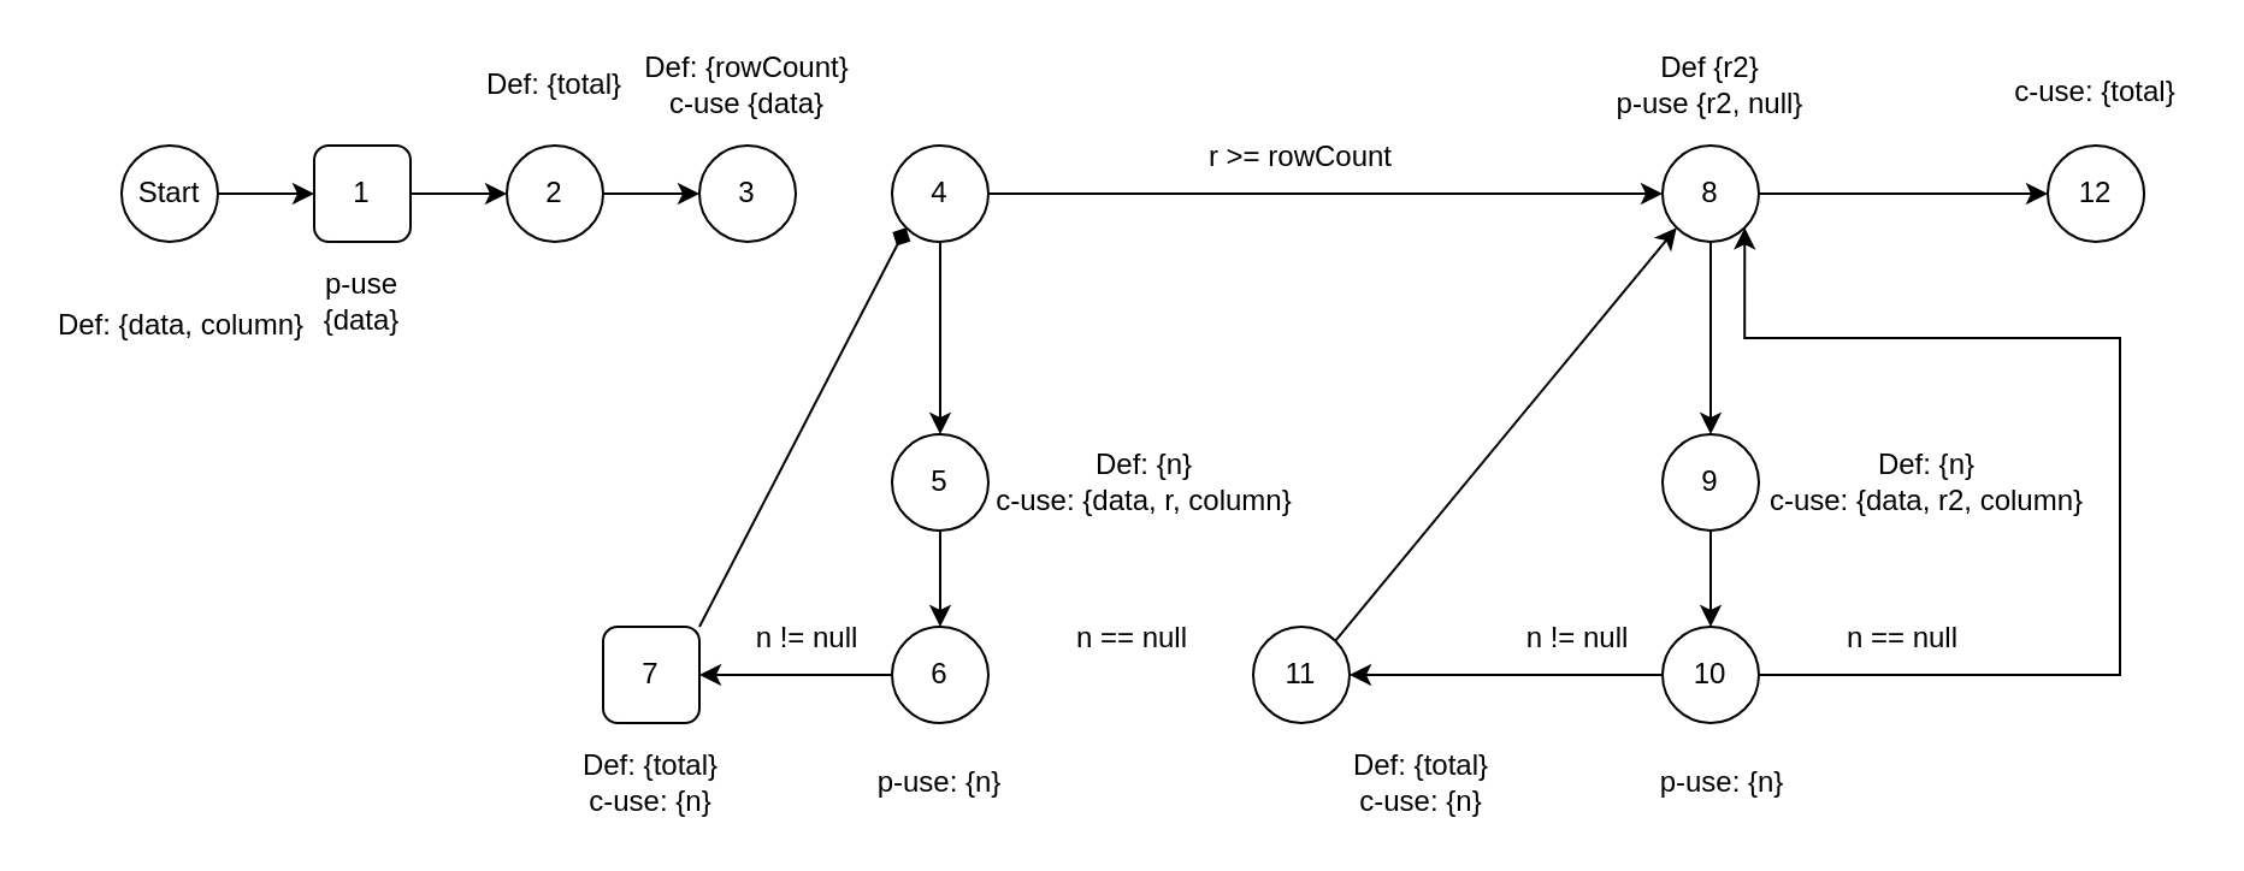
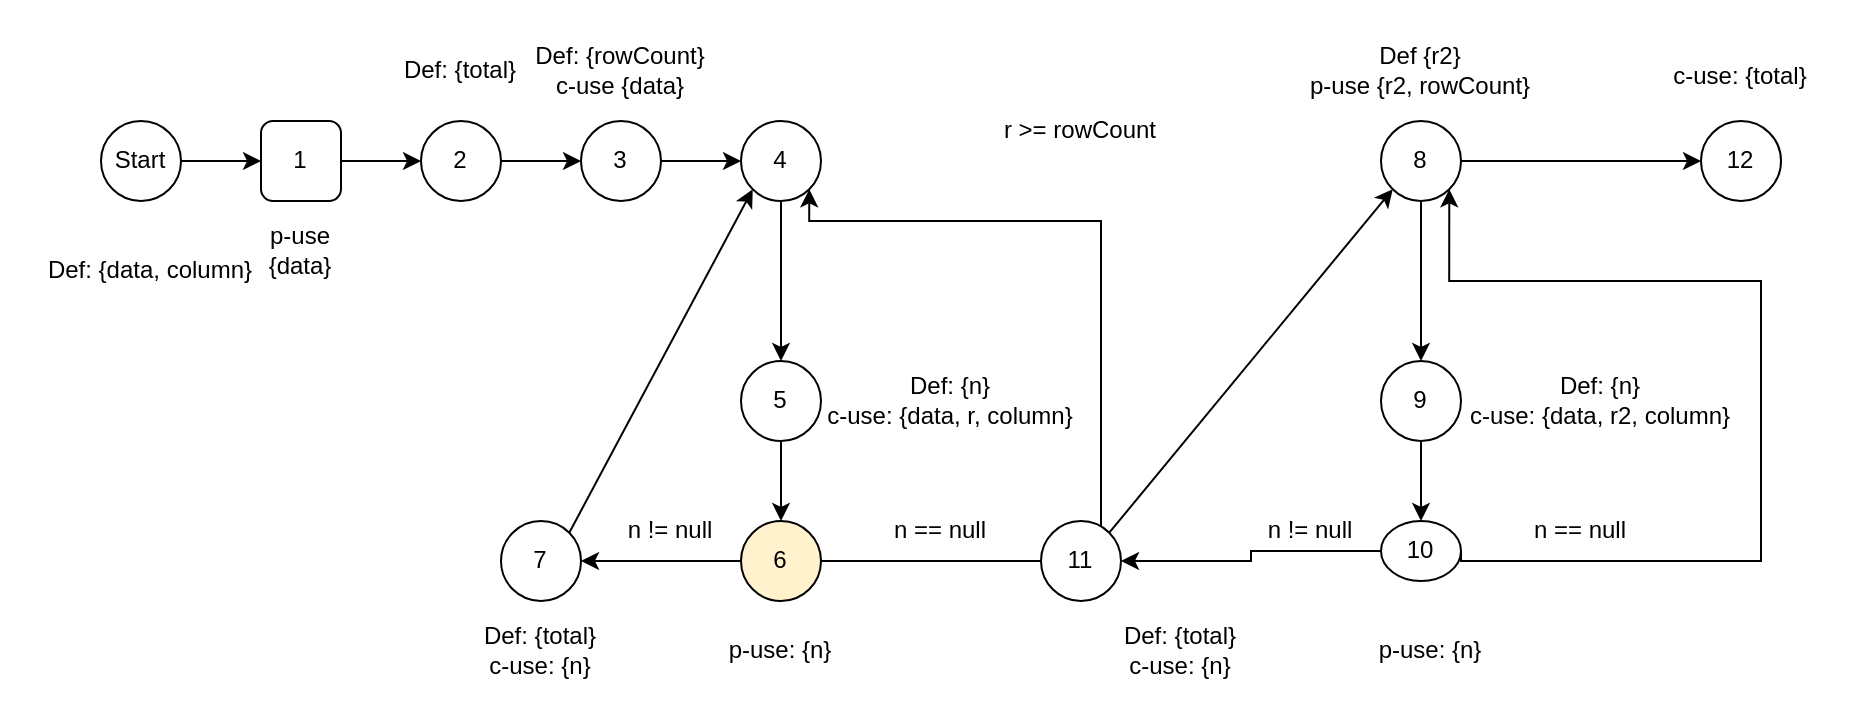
  <mxCell id="0" />
  <mxCell id="1" parent="0" />
  <mxCell id="2" style="edgeStyle=orthogonalEdgeStyle;rounded=0;orthogonalLoop=1;jettySize=auto;html=1;exitX=0.5;exitY=1;exitDx=0;exitDy=0;entryX=0.5;entryY=0;entryDx=0;entryDy=0;" edge="1" parent="1" source="4" target="23"><mxGeometry relative="1" as="geometry" /></mxCell>
  <mxCell id="3" style="edgeStyle=orthogonalEdgeStyle;rounded=0;orthogonalLoop=1;jettySize=auto;html=1;exitX=1;exitY=0.5;exitDx=0;exitDy=0;entryX=0;entryY=0.5;entryDx=0;entryDy=0;" edge="1" parent="1" source="4" target="29"><mxGeometry relative="1" as="geometry" /></mxCell>
  <mxCell id="4" value="8" style="ellipse;whiteSpace=wrap;html=1;aspect=fixed;" vertex="1" parent="1"><mxGeometry x="690" y="60" width="40" height="40" as="geometry" /></mxCell>
  <mxCell id="5" style="edgeStyle=orthogonalEdgeStyle;rounded=0;orthogonalLoop=1;jettySize=auto;html=1;exitX=1;exitY=0.5;exitDx=0;exitDy=0;entryX=0;entryY=0.5;entryDx=0;entryDy=0;" edge="1" parent="1" source="6" target="9"><mxGeometry relative="1" as="geometry" /></mxCell>
  <mxCell id="6" value="2" style="ellipse;whiteSpace=wrap;html=1;aspect=fixed;" vertex="1" parent="1"><mxGeometry x="210" y="60" width="40" height="40" as="geometry" /></mxCell>
  <mxCell id="7" value="&lt;div&gt;Def: {data, column}&lt;/div&gt;" style="text;html=1;align=center;verticalAlign=middle;whiteSpace=wrap;rounded=0;" vertex="1" parent="1"><mxGeometry x="20" y="120" width="110" height="30" as="geometry" /></mxCell>
+ <mxCell id="8" style="edgeStyle=orthogonalEdgeStyle;rounded=0;orthogonalLoop=1;jettySize=auto;html=1;exitX=1;exitY=0.5;exitDx=0;exitDy=0;" edge="1" parent="1" source="9" target="12"><mxGeometry relative="1" as="geometry" /></mxCell>
  <mxCell id="9" value="3" style="ellipse;whiteSpace=wrap;html=1;aspect=fixed;" vertex="1" parent="1"><mxGeometry x="290" y="60" width="40" height="40" as="geometry" /></mxCell>
  <mxCell id="10" style="edgeStyle=orthogonalEdgeStyle;rounded=0;orthogonalLoop=1;jettySize=auto;html=1;exitX=0.5;exitY=1;exitDx=0;exitDy=0;entryX=0.5;entryY=0;entryDx=0;entryDy=0;" edge="1" parent="1" source="12" target="16"><mxGeometry relative="1" as="geometry" /></mxCell>
- <mxCell id="11" style="edgeStyle=orthogonalEdgeStyle;rounded=0;orthogonalLoop=1;jettySize=auto;html=1;exitX=1;exitY=0.5;exitDx=0;exitDy=0;entryX=0;entryY=0.5;entryDx=0;entryDy=0;" edge="1" parent="1" source="12" target="4"><mxGeometry relative="1" as="geometry" /></mxCell>
  <mxCell id="12" value="4" style="ellipse;whiteSpace=wrap;html=1;aspect=fixed;" vertex="1" parent="1"><mxGeometry x="370" y="60" width="40" height="40" as="geometry" /></mxCell>
  <mxCell id="13" style="edgeStyle=orthogonalEdgeStyle;rounded=0;orthogonalLoop=1;jettySize=auto;html=1;exitX=1;exitY=0.5;exitDx=0;exitDy=0;entryX=0;entryY=0.5;entryDx=0;entryDy=0;" edge="1" parent="1" source="14" target="6"><mxGeometry relative="1" as="geometry" /></mxCell>
  <mxCell id="14" value="1" style="whiteSpace=wrap;html=1;aspect=fixed;rounded=1;" vertex="1" parent="1"><mxGeometry x="130" y="60" width="40" height="40" as="geometry" /></mxCell>
  <mxCell id="15" style="edgeStyle=orthogonalEdgeStyle;rounded=0;orthogonalLoop=1;jettySize=auto;html=1;exitX=0.5;exitY=1;exitDx=0;exitDy=0;entryX=0.5;entryY=0;entryDx=0;entryDy=0;" edge="1" parent="1" source="16" target="19"><mxGeometry relative="1" as="geometry" /></mxCell>
  <mxCell id="16" value="5" style="ellipse;whiteSpace=wrap;html=1;aspect=fixed;" vertex="1" parent="1"><mxGeometry x="370" y="180" width="40" height="40" as="geometry" /></mxCell>
  <mxCell id="17" style="edgeStyle=orthogonalEdgeStyle;rounded=0;orthogonalLoop=1;jettySize=auto;html=1;exitX=0;exitY=0.5;exitDx=0;exitDy=0;entryX=1;entryY=0.5;entryDx=0;entryDy=0;" edge="1" parent="1" source="19" target="21"><mxGeometry relative="1" as="geometry" /></mxCell>
- <mxCell id="19" value="6" style="ellipse;whiteSpace=wrap;html=1;aspect=fixed;" vertex="1" parent="1"><mxGeometry x="370" y="260" width="40" height="40" as="geometry" /></mxCell>
- <mxCell id="20" style="rounded=0;orthogonalLoop=1;jettySize=auto;html=1;exitX=1;exitY=0;exitDx=0;exitDy=0;entryX=0;entryY=1;entryDx=0;entryDy=0;endArrow=diamond;" edge="1" parent="1" source="21" target="12"><mxGeometry relative="1" as="geometry" /></mxCell>
- <mxCell id="21" value="7" style="whiteSpace=wrap;html=1;aspect=fixed;rounded=1;" vertex="1" parent="1"><mxGeometry x="250" y="260" width="40" height="40" as="geometry" /></mxCell>
+ <mxCell id="18" style="edgeStyle=orthogonalEdgeStyle;rounded=0;orthogonalLoop=1;jettySize=auto;html=1;exitX=1;exitY=0.5;exitDx=0;exitDy=0;entryX=1;entryY=1;entryDx=0;entryDy=0;" edge="1" parent="1" source="19" target="12"><mxGeometry relative="1" as="geometry"><Array as="points"><mxPoint x="550" y="280" /><mxPoint x="550" y="110" /><mxPoint x="404" y="110" /></Array></mxGeometry></mxCell>
+ <mxCell id="19" value="6" style="ellipse;whiteSpace=wrap;html=1;aspect=fixed;fillColor=#fff2cc;" vertex="1" parent="1"><mxGeometry x="370" y="260" width="40" height="40" as="geometry" /></mxCell>
+ <mxCell id="20" style="rounded=0;orthogonalLoop=1;jettySize=auto;html=1;exitX=1;exitY=0;exitDx=0;exitDy=0;entryX=0;entryY=1;entryDx=0;entryDy=0;" edge="1" parent="1" source="21" target="12"><mxGeometry relative="1" as="geometry" /></mxCell>
+ <mxCell id="21" value="7" style="ellipse;whiteSpace=wrap;html=1;aspect=fixed;" vertex="1" parent="1"><mxGeometry x="250" y="260" width="40" height="40" as="geometry" /></mxCell>
  <mxCell id="22" style="edgeStyle=orthogonalEdgeStyle;rounded=0;orthogonalLoop=1;jettySize=auto;html=1;exitX=0.5;exitY=1;exitDx=0;exitDy=0;entryX=0.5;entryY=0;entryDx=0;entryDy=0;" edge="1" parent="1" source="23" target="26"><mxGeometry relative="1" as="geometry" /></mxCell>
  <mxCell id="23" value="9" style="ellipse;whiteSpace=wrap;html=1;aspect=fixed;" vertex="1" parent="1"><mxGeometry x="690" y="180" width="40" height="40" as="geometry" /></mxCell>
  <mxCell id="24" style="edgeStyle=orthogonalEdgeStyle;rounded=0;orthogonalLoop=1;jettySize=auto;html=1;exitX=0;exitY=0.5;exitDx=0;exitDy=0;entryX=1;entryY=0.5;entryDx=0;entryDy=0;" edge="1" parent="1" source="26" target="28"><mxGeometry relative="1" as="geometry" /></mxCell>
  <mxCell id="25" style="edgeStyle=orthogonalEdgeStyle;rounded=0;orthogonalLoop=1;jettySize=auto;html=1;exitX=1;exitY=0.5;exitDx=0;exitDy=0;entryX=1;entryY=1;entryDx=0;entryDy=0;" edge="1" parent="1" source="26" target="4"><mxGeometry relative="1" as="geometry"><Array as="points"><mxPoint x="880" y="280" /><mxPoint x="880" y="140" /><mxPoint x="724" y="140" /></Array></mxGeometry></mxCell>
- <mxCell id="26" value="10" style="ellipse;whiteSpace=wrap;html=1;aspect=fixed;" vertex="1" parent="1"><mxGeometry x="690" y="260" width="40" height="40" as="geometry" /></mxCell>
+ <mxCell id="26" value="10" style="ellipse;whiteSpace=wrap;html=1;aspect=fixed;" vertex="1" parent="1"><mxGeometry x="690" y="260" width="40" height="30" as="geometry" /></mxCell>
  <mxCell id="27" style="rounded=0;orthogonalLoop=1;jettySize=auto;html=1;exitX=1;exitY=0;exitDx=0;exitDy=0;entryX=0;entryY=1;entryDx=0;entryDy=0;" edge="1" parent="1" source="28" target="4"><mxGeometry relative="1" as="geometry" /></mxCell>
  <mxCell id="28" value="11" style="ellipse;whiteSpace=wrap;html=1;aspect=fixed;" vertex="1" parent="1"><mxGeometry x="520" y="260" width="40" height="40" as="geometry" /></mxCell>
  <mxCell id="29" value="12" style="ellipse;whiteSpace=wrap;html=1;aspect=fixed;" vertex="1" parent="1"><mxGeometry x="850" y="60" width="40" height="40" as="geometry" /></mxCell>
  <mxCell id="30" value="p-use {data}" style="text;html=1;align=center;verticalAlign=middle;whiteSpace=wrap;rounded=0;" vertex="1" parent="1"><mxGeometry x="120" y="110" width="60" height="30" as="geometry" /></mxCell>
  <mxCell id="31" value="Def: {total}" style="text;html=1;align=center;verticalAlign=middle;whiteSpace=wrap;rounded=0;" vertex="1" parent="1"><mxGeometry x="200" y="20" width="60" height="30" as="geometry" /></mxCell>
  <mxCell id="32" style="edgeStyle=orthogonalEdgeStyle;rounded=0;orthogonalLoop=1;jettySize=auto;html=1;exitX=1;exitY=0.5;exitDx=0;exitDy=0;entryX=0;entryY=0.5;entryDx=0;entryDy=0;" edge="1" parent="1" source="33" target="14"><mxGeometry relative="1" as="geometry" /></mxCell>
  <mxCell id="33" value="Start" style="ellipse;whiteSpace=wrap;html=1;aspect=fixed;" vertex="1" parent="1"><mxGeometry x="50" y="60" width="40" height="40" as="geometry" /></mxCell>
  <mxCell id="34" value="Def: {rowCount}&lt;div&gt;c-use {data}&lt;/div&gt;" style="text;html=1;align=center;verticalAlign=middle;whiteSpace=wrap;rounded=0;" vertex="1" parent="1"><mxGeometry x="265" y="20" width="90" height="30" as="geometry" /></mxCell>
  <mxCell id="35" value="Def: {n}&lt;div&gt;c-use: {data, r, column}&lt;/div&gt;" style="text;html=1;align=center;verticalAlign=middle;whiteSpace=wrap;rounded=0;" vertex="1" parent="1"><mxGeometry x="410" y="185" width="130" height="30" as="geometry" /></mxCell>
  <mxCell id="36" value="p-use: {n}" style="text;html=1;align=center;verticalAlign=middle;whiteSpace=wrap;rounded=0;" vertex="1" parent="1"><mxGeometry x="355" y="310" width="70" height="30" as="geometry" /></mxCell>
  <mxCell id="37" value="Def: {total}&lt;div&gt;c-use: {n}&lt;/div&gt;" style="text;html=1;align=center;verticalAlign=middle;whiteSpace=wrap;rounded=0;" vertex="1" parent="1"><mxGeometry x="230" y="310" width="80" height="30" as="geometry" /></mxCell>
  <mxCell id="38" value="n != null" style="text;html=1;align=center;verticalAlign=middle;whiteSpace=wrap;rounded=0;" vertex="1" parent="1"><mxGeometry x="310" y="250" width="50" height="30" as="geometry" /></mxCell>
  <mxCell id="39" value="n == null" style="text;html=1;align=center;verticalAlign=middle;whiteSpace=wrap;rounded=0;" vertex="1" parent="1"><mxGeometry x="440" y="250" width="60" height="30" as="geometry" /></mxCell>
  <mxCell id="40" value="r &amp;gt;= rowCount" style="text;html=1;align=center;verticalAlign=middle;whiteSpace=wrap;rounded=0;" vertex="1" parent="1"><mxGeometry x="500" y="50" width="80" height="30" as="geometry" /></mxCell>
- <mxCell id="41" value="Def {r2}&lt;div&gt;p-use {r2, null}&lt;/div&gt;" style="text;html=1;align=center;verticalAlign=middle;whiteSpace=wrap;rounded=0;" vertex="1" parent="1"><mxGeometry x="650" y="20" width="120" height="30" as="geometry" /></mxCell>
+ <mxCell id="41" value="Def {r2}&lt;div&gt;p-use {r2, rowCount}&lt;/div&gt;" style="text;html=1;align=center;verticalAlign=middle;whiteSpace=wrap;rounded=0;" vertex="1" parent="1"><mxGeometry x="650" y="20" width="120" height="30" as="geometry" /></mxCell>
  <mxCell id="42" value="Def: {n}&lt;div&gt;c-use: {data, r2, column}&lt;/div&gt;" style="text;html=1;align=center;verticalAlign=middle;whiteSpace=wrap;rounded=0;" vertex="1" parent="1"><mxGeometry x="730" y="185" width="140" height="30" as="geometry" /></mxCell>
  <mxCell id="43" value="n == null" style="text;html=1;align=center;verticalAlign=middle;whiteSpace=wrap;rounded=0;" vertex="1" parent="1"><mxGeometry x="760" y="250" width="60" height="30" as="geometry" /></mxCell>
  <mxCell id="44" value="n != null" style="text;html=1;align=center;verticalAlign=middle;whiteSpace=wrap;rounded=0;" vertex="1" parent="1"><mxGeometry x="630" y="250" width="50" height="30" as="geometry" /></mxCell>
  <mxCell id="45" value="Def: {total}&lt;div&gt;c-use: {n}&lt;/div&gt;" style="text;html=1;align=center;verticalAlign=middle;whiteSpace=wrap;rounded=0;" vertex="1" parent="1"><mxGeometry x="550" y="310" width="80" height="30" as="geometry" /></mxCell>
  <mxCell id="46" value="p-use: {n}" style="text;html=1;align=center;verticalAlign=middle;whiteSpace=wrap;rounded=0;" vertex="1" parent="1"><mxGeometry x="680" y="310" width="70" height="30" as="geometry" /></mxCell>
  <mxCell id="47" value="c-use: {total}&lt;div&gt;&lt;br&gt;&lt;/div&gt;" style="text;html=1;align=center;verticalAlign=middle;whiteSpace=wrap;rounded=0;" vertex="1" parent="1"><mxGeometry x="830" y="30" width="80" height="30" as="geometry" /></mxCell>
